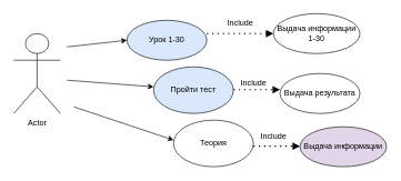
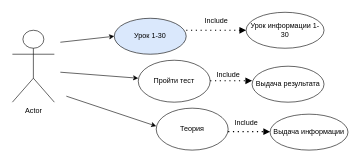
  <mxCell id="0" />
  <mxCell id="1" parent="0" />
  <mxCell id="2" value="Actor" style="shape=umlActor;verticalLabelPosition=bottom;verticalAlign=top;html=1;outlineConnect=0;" vertex="1" parent="1"><mxGeometry x="20" y="50" width="70" height="120" as="geometry" /></mxCell>
  <mxCell id="3" value="" style="endArrow=classic;html=1;rounded=0;" edge="1" parent="1"><mxGeometry width="50" height="50" relative="1" as="geometry"><mxPoint x="100" y="70" as="sourcePoint" /><mxPoint x="190" y="60" as="targetPoint" /></mxGeometry></mxCell>
  <mxCell id="4" value="Урок 1-30" style="ellipse;whiteSpace=wrap;html=1;fillColor=#dae8fc;" vertex="1" parent="1"><mxGeometry x="190" y="30" width="120" height="60" as="geometry" /></mxCell>
  <mxCell id="5" value="" style="endArrow=classic;html=1;rounded=0;" edge="1" parent="1"><mxGeometry width="50" height="50" relative="1" as="geometry"><mxPoint x="100" y="120" as="sourcePoint" /><mxPoint x="230" y="130" as="targetPoint" /></mxGeometry></mxCell>
- <mxCell id="6" value="Пройти тест" style="ellipse;whiteSpace=wrap;html=1;fillColor=#dae8fc;" vertex="1" parent="1"><mxGeometry x="230" y="100" width="120" height="70" as="geometry" /></mxCell>
+ <mxCell id="6" value="Пройти тест" style="ellipse;whiteSpace=wrap;html=1;" vertex="1" parent="1"><mxGeometry x="230" y="100" width="120" height="70" as="geometry" /></mxCell>
  <mxCell id="7" value="" style="endArrow=classic;html=1;rounded=0;" edge="1" parent="1"><mxGeometry width="50" height="50" relative="1" as="geometry"><mxPoint x="110" y="160" as="sourcePoint" /><mxPoint x="260" y="210" as="targetPoint" /></mxGeometry></mxCell>
  <mxCell id="8" value="Теория" style="ellipse;whiteSpace=wrap;html=1;" vertex="1" parent="1"><mxGeometry x="260" y="180" width="120" height="70" as="geometry" /></mxCell>
  <mxCell id="9" value="" style="endArrow=block;dashed=1;html=1;dashPattern=1 3;strokeWidth=2;rounded=0;endFill=1;" edge="1" parent="1"><mxGeometry width="50" height="50" relative="1" as="geometry"><mxPoint x="380" y="219.29" as="sourcePoint" /><mxPoint x="450" y="219.29" as="targetPoint" /></mxGeometry></mxCell>
  <mxCell id="10" value="" style="endArrow=block;dashed=1;html=1;dashPattern=1 3;strokeWidth=2;rounded=0;endFill=1;" edge="1" parent="1"><mxGeometry width="50" height="50" relative="1" as="geometry"><mxPoint x="350" y="134.29" as="sourcePoint" /><mxPoint x="420" y="134.29" as="targetPoint" /></mxGeometry></mxCell>
  <mxCell id="11" value="Выдача результата" style="ellipse;whiteSpace=wrap;html=1;" vertex="1" parent="1"><mxGeometry x="420" y="110" width="120" height="60" as="geometry" /></mxCell>
  <mxCell id="12" value="Include" style="text;html=1;align=center;verticalAlign=middle;resizable=0;points=[];autosize=1;strokeColor=none;fillColor=none;" vertex="1" parent="1"><mxGeometry x="350" y="110" width="60" height="30" as="geometry" /></mxCell>
  <mxCell id="13" value="Include" style="text;html=1;align=center;verticalAlign=middle;resizable=0;points=[];autosize=1;strokeColor=none;fillColor=none;" vertex="1" parent="1"><mxGeometry x="380" y="190" width="60" height="30" as="geometry" /></mxCell>
- <mxCell id="14" value="Выдача информации" style="ellipse;whiteSpace=wrap;html=1;fillColor=#e1d5e7;" vertex="1" parent="1"><mxGeometry x="450" y="190" width="130" height="60" as="geometry" /></mxCell>
- <mxCell id="15" value="Выдача информации 1-30" style="ellipse;whiteSpace=wrap;html=1;" vertex="1" parent="1"><mxGeometry x="410" y="20" width="130" height="60" as="geometry" /></mxCell>
+ <mxCell id="14" value="Выдача информации" style="ellipse;whiteSpace=wrap;html=1;" vertex="1" parent="1"><mxGeometry x="450" y="190" width="130" height="60" as="geometry" /></mxCell>
+ <mxCell id="15" value="Урок информации 1-30" style="ellipse;whiteSpace=wrap;html=1;" vertex="1" parent="1"><mxGeometry x="410" y="20" width="130" height="60" as="geometry" /></mxCell>
  <mxCell id="16" value="Include" style="text;html=1;align=center;verticalAlign=middle;resizable=0;points=[];autosize=1;strokeColor=none;fillColor=none;" vertex="1" parent="1"><mxGeometry x="330" y="20" width="60" height="30" as="geometry" /></mxCell>
  <mxCell id="17" value="" style="endArrow=block;dashed=1;html=1;dashPattern=1 3;strokeWidth=2;rounded=0;endFill=1;" edge="1" parent="1"><mxGeometry width="50" height="50" relative="1" as="geometry"><mxPoint x="310" y="50" as="sourcePoint" /><mxPoint x="410" y="50" as="targetPoint" /></mxGeometry></mxCell>
